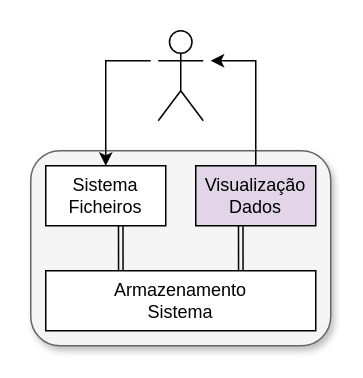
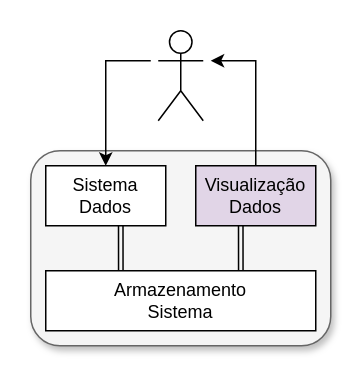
  <mxCell id="0" />
  <mxCell id="1" parent="0" />
  <mxCell id="2" value="" style="rounded=1;whiteSpace=wrap;html=1;shadow=1;glass=0;fillColor=#f5f5f5;strokeColor=#666666;fontColor=#333333;" vertex="1" parent="1"><mxGeometry x="20" y="100" width="200" height="130" as="geometry" /></mxCell>
- <mxCell id="3" value="Sistema Ficheiros" style="rounded=0;whiteSpace=wrap;html=1;" vertex="1" parent="1"><mxGeometry x="30" y="110" width="80" height="40" as="geometry" /></mxCell>
+ <mxCell id="3" value="Sistema Dados" style="rounded=0;whiteSpace=wrap;html=1;" vertex="1" parent="1"><mxGeometry x="30" y="110" width="80" height="40" as="geometry" /></mxCell>
  <mxCell id="4" style="edgeStyle=orthogonalEdgeStyle;rounded=0;orthogonalLoop=1;jettySize=auto;html=1;entryX=0.5;entryY=0;entryDx=0;entryDy=0;" edge="1" parent="1" target="3"><mxGeometry relative="1" as="geometry"><mxPoint x="100" y="40" as="sourcePoint" /><Array as="points"><mxPoint x="70" y="40" /></Array></mxGeometry></mxCell>
  <mxCell id="5" value="" style="shape=umlActor;verticalLabelPosition=bottom;verticalAlign=top;html=1;outlineConnect=0;" vertex="1" parent="1"><mxGeometry x="105" y="20" width="30" height="60" as="geometry" /></mxCell>
  <mxCell id="6" value="Armazenamento&lt;br&gt;Sistema" style="rounded=0;whiteSpace=wrap;html=1;" vertex="1" parent="1"><mxGeometry x="30" y="180" width="180" height="40" as="geometry" /></mxCell>
  <mxCell id="7" style="edgeStyle=orthogonalEdgeStyle;rounded=0;orthogonalLoop=1;jettySize=auto;html=1;" edge="1" parent="1" source="8"><mxGeometry relative="1" as="geometry"><mxPoint x="140" y="40" as="targetPoint" /><Array as="points"><mxPoint x="170" y="40" /></Array></mxGeometry></mxCell>
  <mxCell id="8" value="Visualização&lt;br&gt;Dados" style="rounded=0;whiteSpace=wrap;html=1;fillColor=#e1d5e7;" vertex="1" parent="1"><mxGeometry x="130" y="110" width="80" height="40" as="geometry" /></mxCell>
  <mxCell id="9" value="" style="shape=link;html=1;entryX=0.278;entryY=0;entryDx=0;entryDy=0;entryPerimeter=0;width=-3;" edge="1" parent="1" target="6"><mxGeometry width="100" relative="1" as="geometry"><mxPoint x="80" y="150" as="sourcePoint" /><mxPoint x="140" y="280" as="targetPoint" /></mxGeometry></mxCell>
  <mxCell id="10" value="" style="shape=link;html=1;entryX=0.278;entryY=0;entryDx=0;entryDy=0;entryPerimeter=0;width=-3;" edge="1" parent="1"><mxGeometry width="100" relative="1" as="geometry"><mxPoint x="160" y="150" as="sourcePoint" /><mxPoint x="160.04" y="180" as="targetPoint" /></mxGeometry></mxCell>
